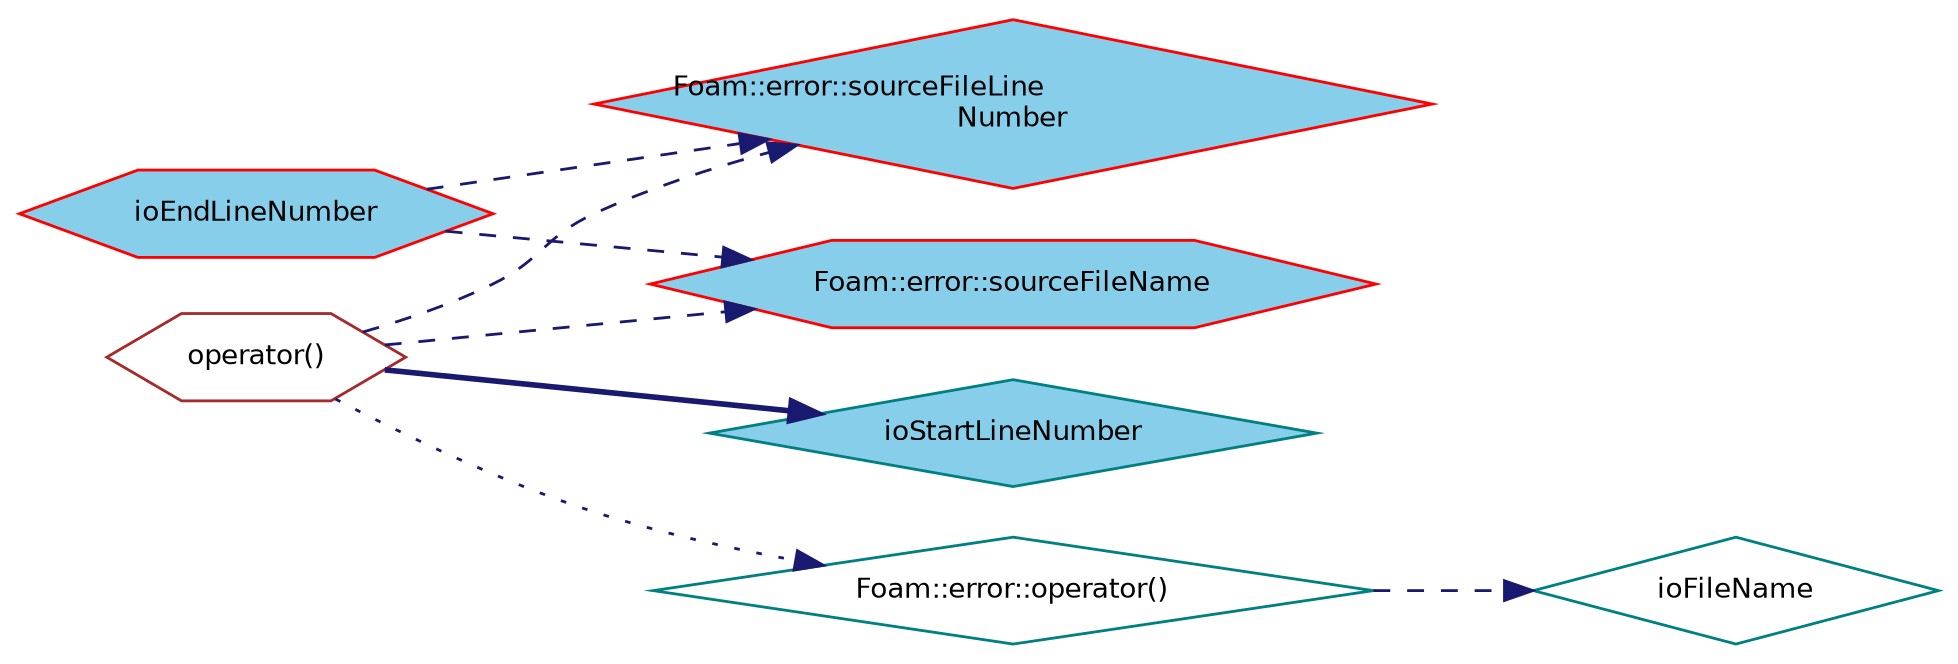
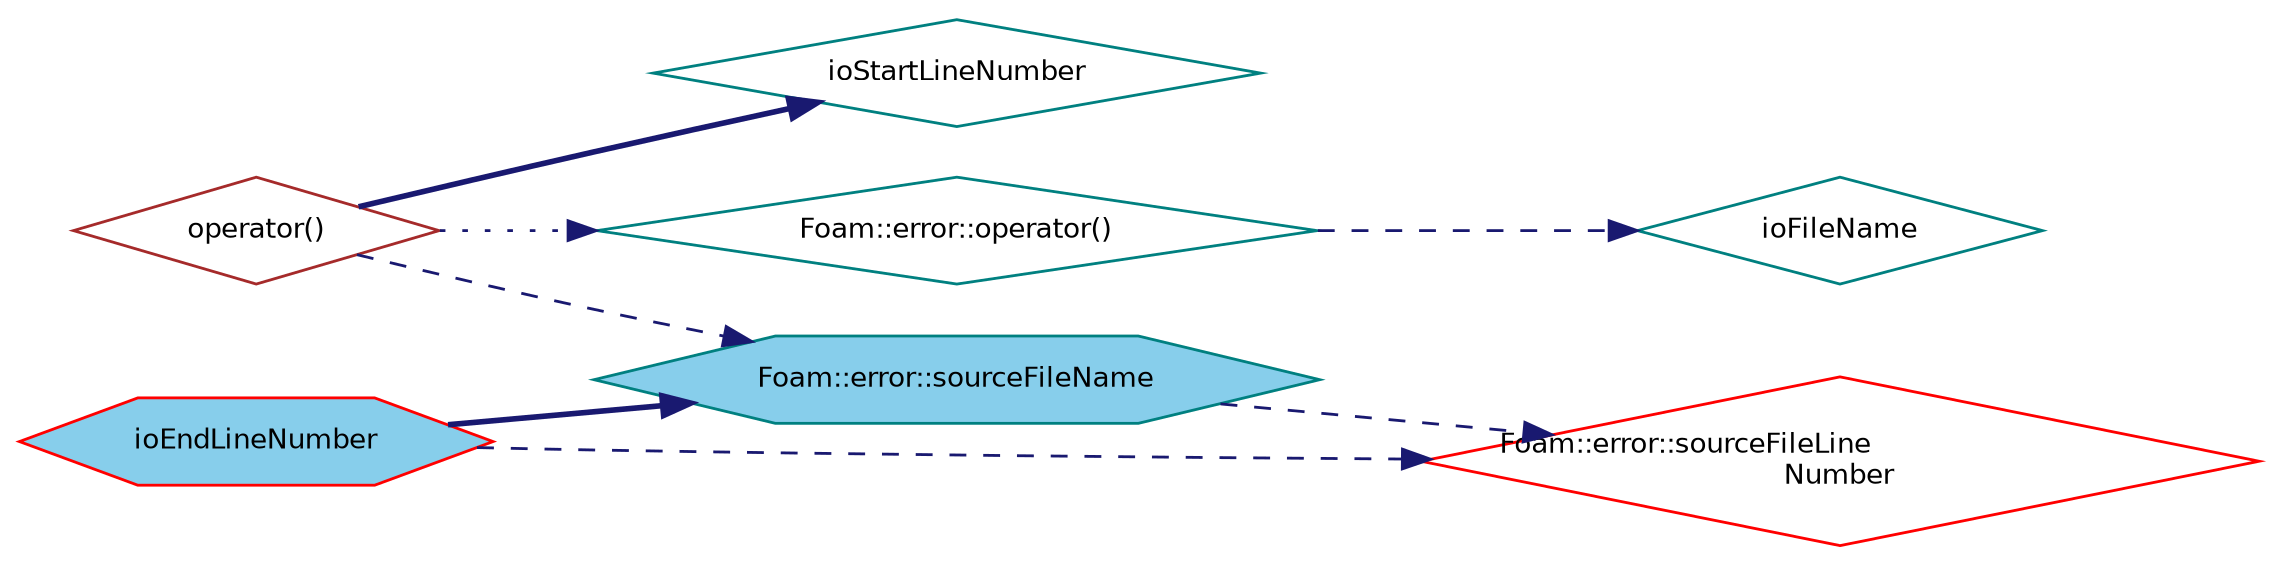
  digraph {
    rankdir=LR
    node [color=red fillcolor=white fontname=Helvetica fontsize=10 shape=diamond style=filled]
    edge [color=midnightblue fontname=Helvetica fontsize=10 labelfontname=Helvetica labelfontsize=10 style=dashed]
-   n1 [color=brown fontcolor=black height=0.2 label="operator()" shape=hexagon width=0.4]
-   n2 [fillcolor=skyblue height=0.2 label="Foam::error::sourceFileLine\lNumber" width=0.4]
-   n3 [fillcolor=skyblue height=0.2 label="Foam::error::sourceFileName" shape=hexagon width=0.4]
-   n4 [color=teal fillcolor=skyblue height=0.2 label=ioStartLineNumber width=0.4]
+   n1 [color=brown fontcolor=black height=0.2 label="operator()" width=0.4]
+   n2 [height=0.2 label="Foam::error::sourceFileLine\lNumber" width=0.4]
+   n3 [color=teal fillcolor=skyblue height=0.2 label="Foam::error::sourceFileName" shape=hexagon width=0.4]
+   n4 [color=teal height=0.2 label=ioStartLineNumber width=0.4]
    n5 [color=teal height=0.2 label="Foam::error::operator()" width=0.4]
    n6 [fillcolor=skyblue height=0.2 label=ioEndLineNumber shape=hexagon width=0.4]
    n7 [color=teal height=0.2 label=ioFileName width=0.4]
-   n1 -> n2
+   n3 -> n2
    n1 -> n3
    n1 -> n4 [style=bold]
    n1 -> n5 [style=dotted]
    n5 -> n7
    n6 -> n2
-   n6 -> n3
+   n6 -> n3 [style=bold]
  }
